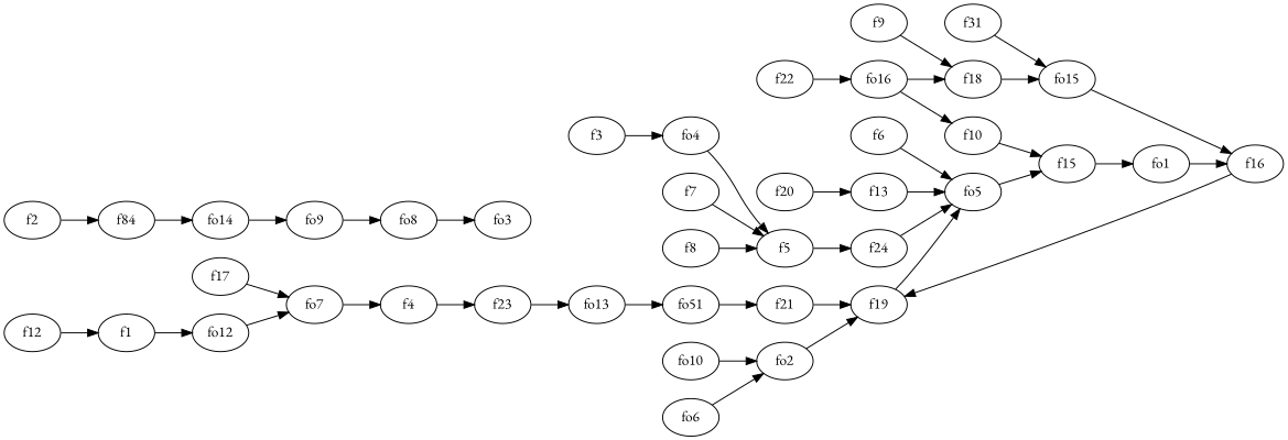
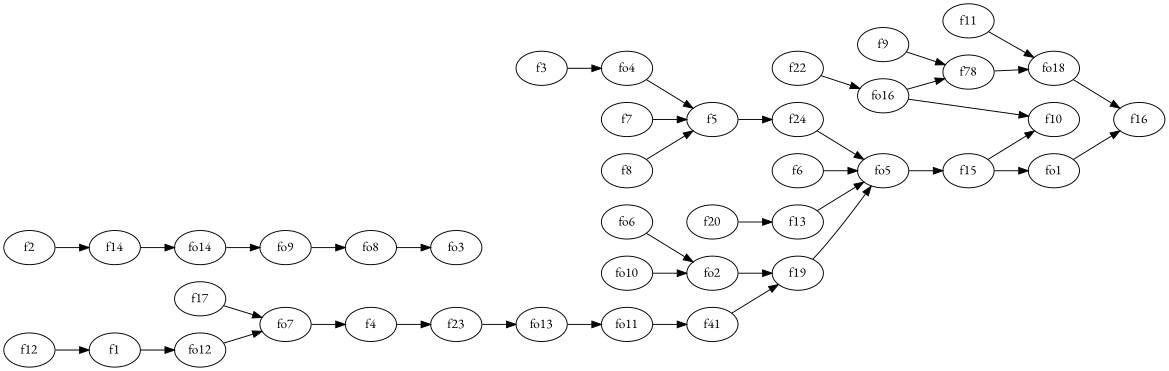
  strict digraph {
    fontname="EB Garamond"
    rankdir=LR
    node [fontname="EB Garamond"]
    edge [fontname="EB Garamond" weight=2]
    f1
    fo12
    fo7
    f2
-   f14 [label=f84]
+   f14
    fo14
    f3
    fo4
    f5
    f4
    f23
    fo13
    f24
    fo5
    f6
    f15
    f7
    f8
    f9
-   f18
-   fo15
+   f18 [label=f78]
+   fo15 [label=fo18]
    f10
    fo1
-   f11 [label=f31]
+   f11
    f16
    f12
    f13
    fo9
    f19
    f17
    f20
-   f21
+   f21 [label=f41]
    f22
    fo16
-   fo11 [label=fo51]
+   fo11
    fo2
    fo6
    fo8
    fo3
    fo10
    f1 -> fo12
    fo12 -> fo7
    fo7 -> f4
    f2 -> f14
    f14 -> fo14
    fo14 -> fo9
    f3 -> fo4
    fo4 -> f5
    f5 -> f24
    f4 -> f23
    f23 -> fo13
    fo13 -> fo11
    f24 -> fo5
    fo5 -> f15
    f6 -> fo5
    f15 -> fo1
    f7 -> f5
    f8 -> f5
    f9 -> f18
    f18 -> fo15
    fo15 -> f16
-   f10 -> f15
+   f15 -> f10
    fo1 -> f16
    f11 -> fo15
-   f16 -> f19
    f12 -> f1
    f13 -> fo5
    fo9 -> fo8
    f19 -> fo5
    f17 -> fo7
    f20 -> f13
    f21 -> f19
    f22 -> fo16
    fo16 -> f18
    fo16 -> f10
    fo11 -> f21
    fo2 -> f19
    fo6 -> fo2
    fo8 -> fo3
    fo10 -> fo2
  }
